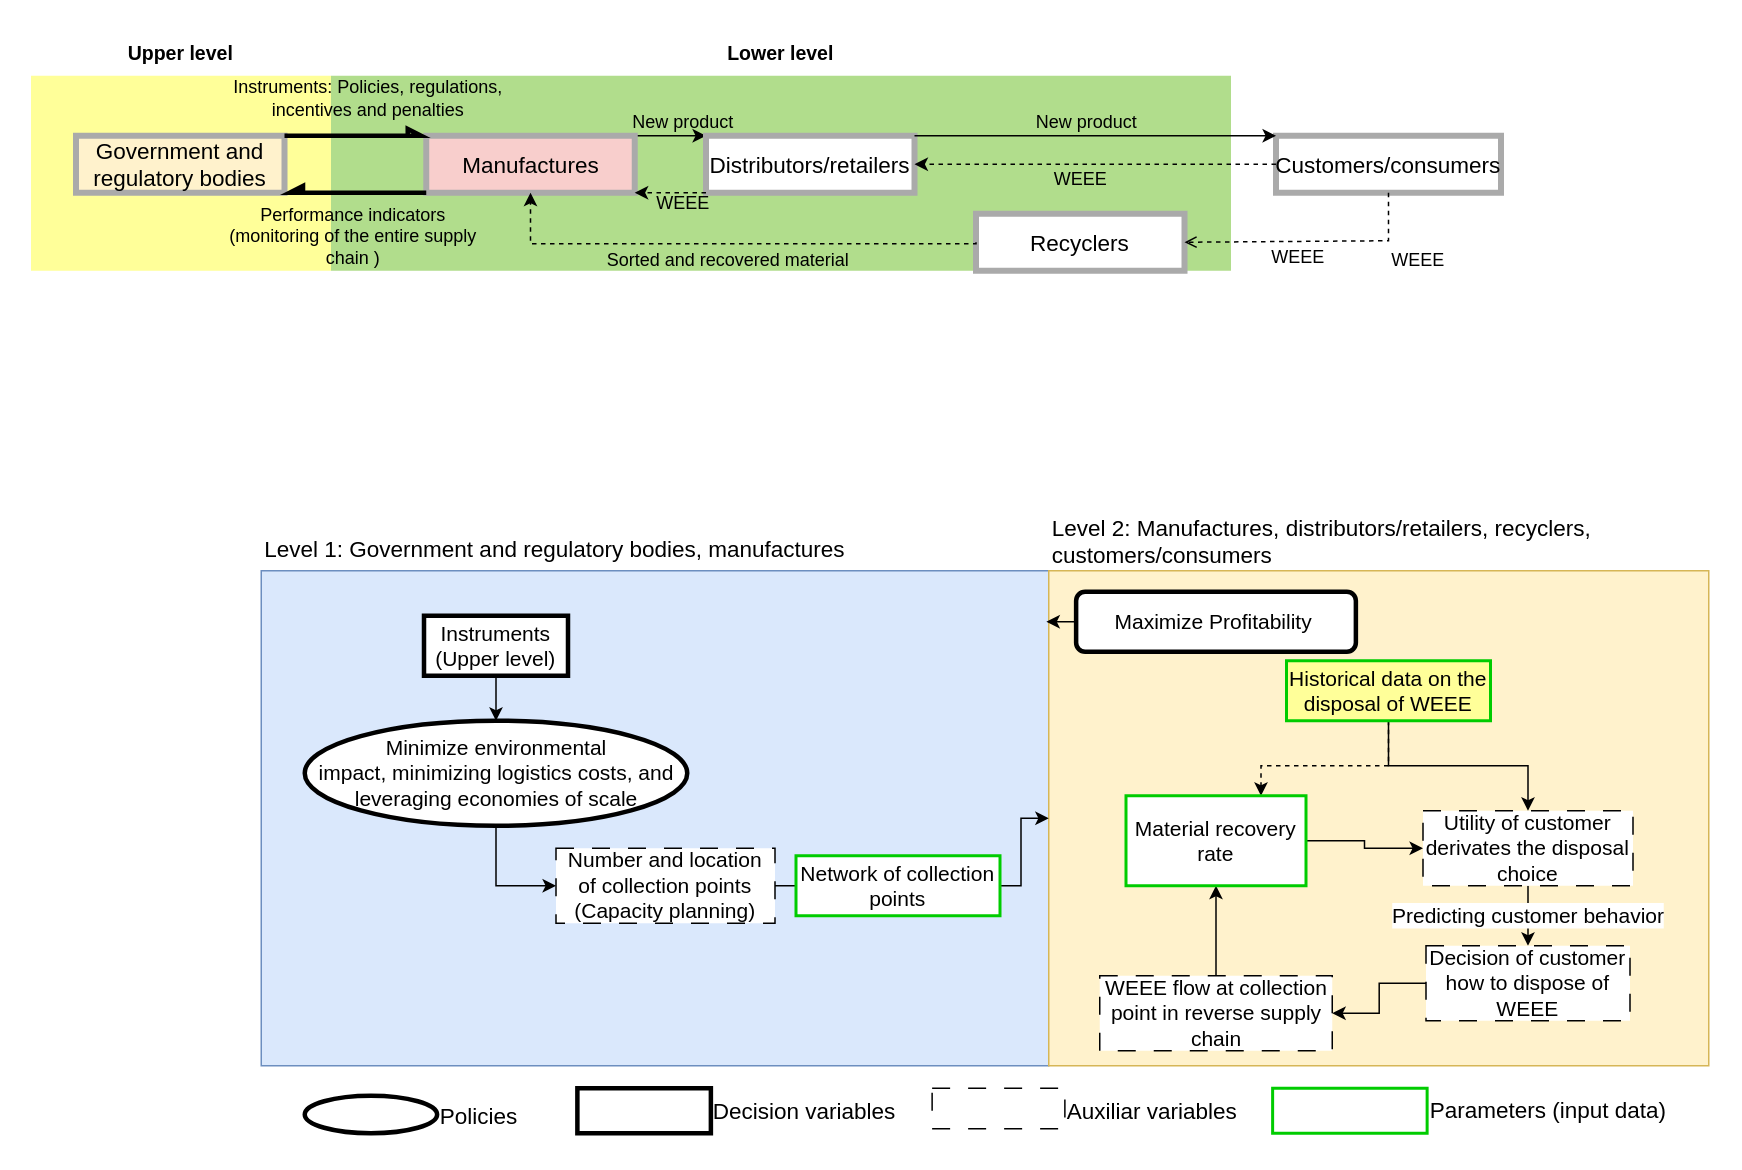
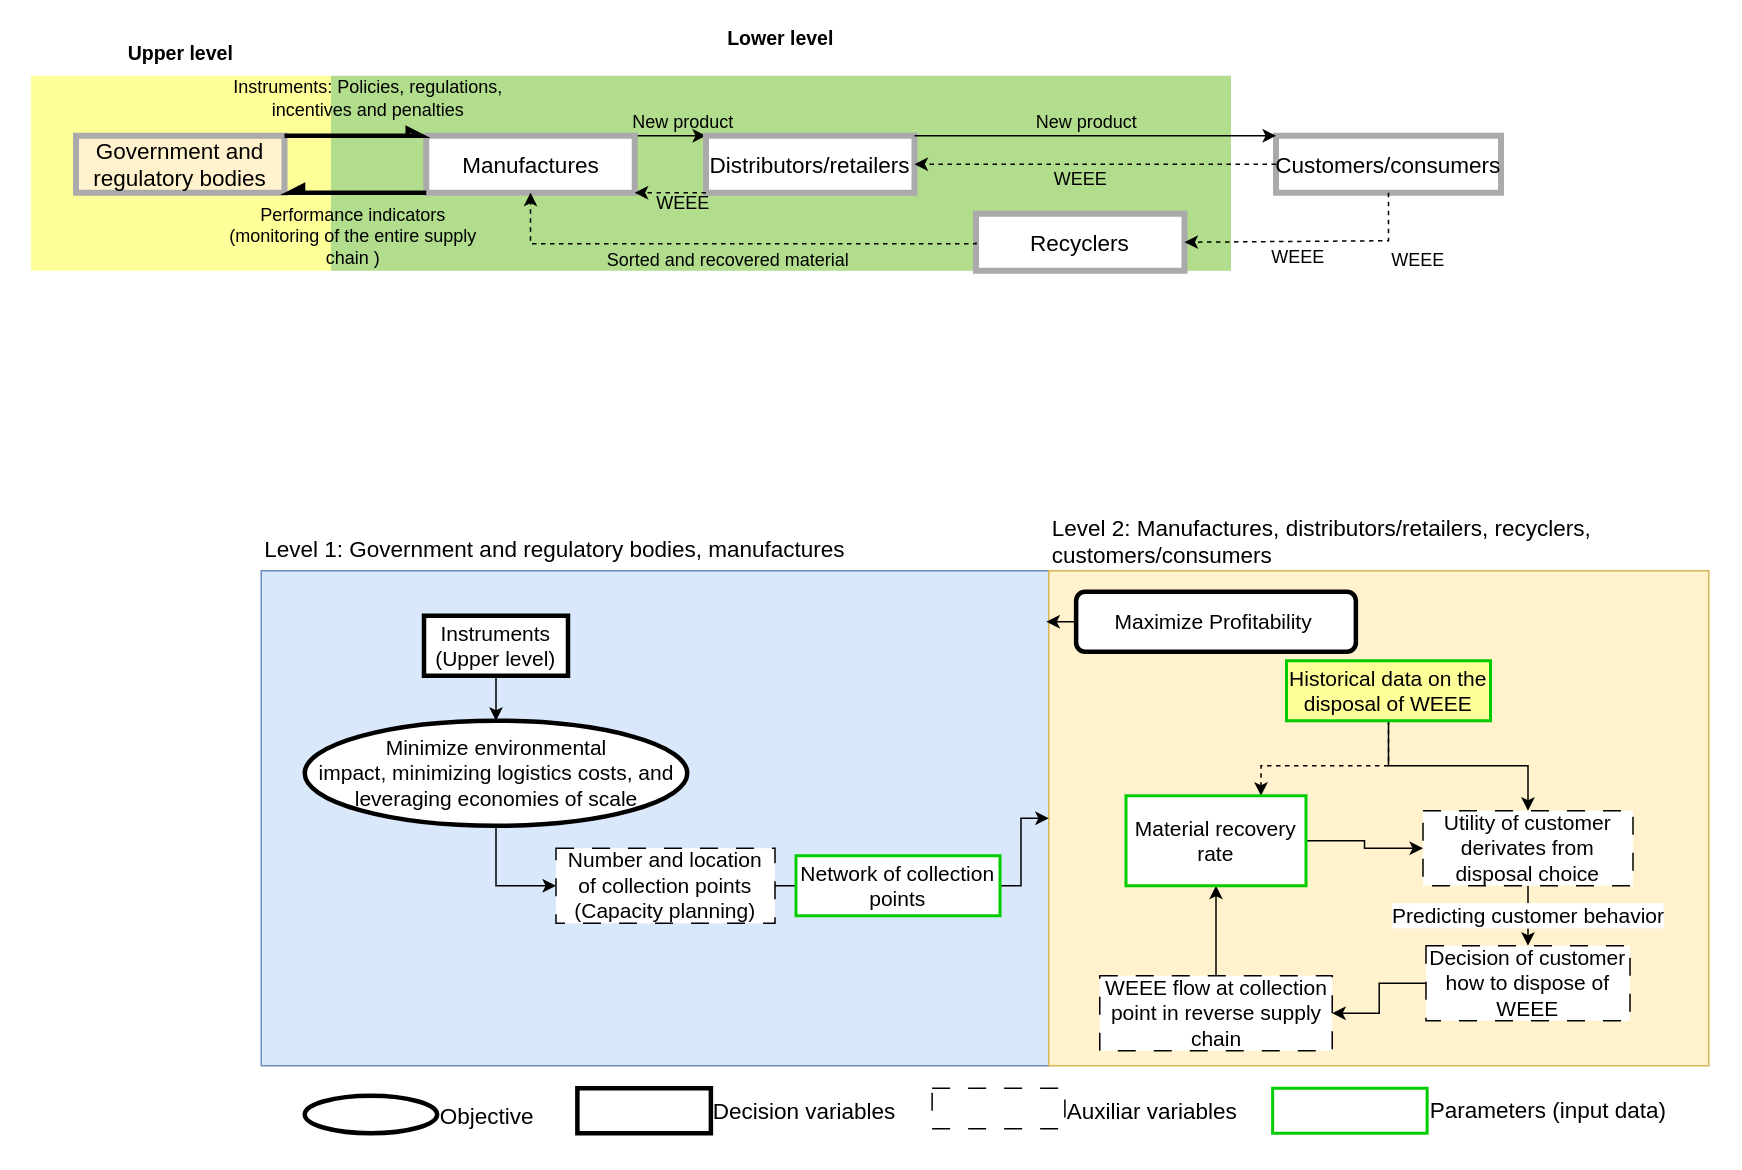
  <mxCell id="0" />
  <mxCell id="1" parent="0" />
  <mxCell id="2" value="" style="rounded=0;whiteSpace=wrap;html=1;strokeColor=#6c8ebf;fillColor=#dae8fc;fontSize=14;" parent="1" vertex="1"><mxGeometry x="173.5" y="380" width="525" height="330" as="geometry" /></mxCell>
  <mxCell id="3" value="" style="rounded=0;whiteSpace=wrap;html=1;strokeColor=#d6b656;fillColor=#fff2cc;fontSize=14;" parent="1" vertex="1"><mxGeometry x="698.5" y="380" width="440" height="330" as="geometry" /></mxCell>
  <mxCell id="4" value="" style="rounded=0;whiteSpace=wrap;html=1;strokeColor=none;fillColor=#b1dd8c;" parent="1" vertex="1"><mxGeometry x="220" y="50" width="600" height="130" as="geometry" /></mxCell>
  <mxCell id="5" value="" style="rounded=0;whiteSpace=wrap;html=1;strokeColor=none;fillColor=#FFFF99;" parent="1" vertex="1"><mxGeometry x="20" y="50" width="200" height="130" as="geometry" /></mxCell>
  <mxCell id="6" value="Government and regulatory bodies" style="rounded=0;whiteSpace=wrap;html=1;fontSize=15;strokeColor=#aaaaaa;strokeWidth=4;fillColor=#fff2cc;" parent="1" vertex="1"><mxGeometry x="50" y="90" width="139" height="38" as="geometry" /></mxCell>
  <mxCell id="7" value="" style="edgeStyle=orthogonalEdgeStyle;rounded=0;orthogonalLoop=1;jettySize=auto;html=1;entryX=0;entryY=0;entryDx=0;entryDy=0;exitX=1;exitY=0;exitDx=0;exitDy=0;" parent="1" source="8" target="9" edge="1"><mxGeometry relative="1" as="geometry"><Array as="points"><mxPoint x="440" y="90" /><mxPoint x="440" y="90" /></Array></mxGeometry></mxCell>
- <mxCell id="8" value="Manufactures" style="rounded=0;whiteSpace=wrap;html=1;fontSize=15;strokeColor=#aaaaaa;strokeWidth=4;fillColor=#f8cecc;" parent="1" vertex="1"><mxGeometry x="283.5" y="90" width="139" height="38" as="geometry" /></mxCell>
+ <mxCell id="8" value="Manufactures" style="rounded=0;whiteSpace=wrap;html=1;fontSize=15;strokeColor=#aaaaaa;strokeWidth=4;" parent="1" vertex="1"><mxGeometry x="283.5" y="90" width="139" height="38" as="geometry" /></mxCell>
  <mxCell id="9" value="Distributors/retailers" style="rounded=0;whiteSpace=wrap;html=1;fontSize=15;strokeColor=#aaaaaa;strokeWidth=4;" parent="1" vertex="1"><mxGeometry x="470" y="90" width="139" height="38" as="geometry" /></mxCell>
  <mxCell id="10" value="Recyclers" style="rounded=0;whiteSpace=wrap;html=1;fontSize=15;strokeColor=#AAAAAA;strokeWidth=4;" parent="1" vertex="1"><mxGeometry x="650" y="142" width="139" height="38" as="geometry" /></mxCell>
  <mxCell id="11" value="Customers/consumers" style="rounded=0;whiteSpace=wrap;html=1;fontSize=15;strokeColor=#AAAAAA;strokeWidth=4;" parent="1" vertex="1"><mxGeometry x="850" y="90" width="150" height="38" as="geometry" /></mxCell>
  <mxCell id="12" value="" style="edgeStyle=orthogonalEdgeStyle;rounded=0;orthogonalLoop=1;jettySize=auto;html=1;strokeWidth=3;endArrow=none;endFill=0;entryX=0;entryY=1;entryDx=0;entryDy=0;exitX=1;exitY=1;exitDx=0;exitDy=0;startArrow=async;startFill=1;" parent="1" source="6" target="8" edge="1"><mxGeometry relative="1" as="geometry"><mxPoint x="240" y="101" as="sourcePoint" /><mxPoint x="294" y="101" as="targetPoint" /><Array as="points"><mxPoint x="260" y="128" /><mxPoint x="260" y="128" /></Array></mxGeometry></mxCell>
  <mxCell id="13" value="" style="edgeStyle=orthogonalEdgeStyle;rounded=0;orthogonalLoop=1;jettySize=auto;html=1;strokeWidth=3;endArrow=async;endFill=0;entryX=0;entryY=0;entryDx=0;entryDy=0;exitX=1;exitY=0;exitDx=0;exitDy=0;" parent="1" source="6" target="8" edge="1"><mxGeometry relative="1" as="geometry"><mxPoint x="240" y="130" as="sourcePoint" /><mxPoint x="294" y="130" as="targetPoint" /><Array as="points"><mxPoint x="260" y="90" /><mxPoint x="260" y="90" /></Array></mxGeometry></mxCell>
  <mxCell id="14" value="" style="edgeStyle=orthogonalEdgeStyle;rounded=0;orthogonalLoop=1;jettySize=auto;html=1;entryX=1;entryY=1;entryDx=0;entryDy=0;dashed=1;exitX=0;exitY=1;exitDx=0;exitDy=0;" parent="1" source="9" target="8" edge="1"><mxGeometry relative="1" as="geometry"><mxPoint x="470" y="170" as="sourcePoint" /><mxPoint x="417.5" y="148" as="targetPoint" /><Array as="points"><mxPoint x="440" y="128" /><mxPoint x="440" y="128" /></Array></mxGeometry></mxCell>
  <mxCell id="15" value="" style="edgeStyle=orthogonalEdgeStyle;rounded=0;orthogonalLoop=1;jettySize=auto;html=1;entryX=1;entryY=0.5;entryDx=0;entryDy=0;dashed=1;exitX=0;exitY=0.5;exitDx=0;exitDy=0;" parent="1" source="11" target="9" edge="1"><mxGeometry relative="1" as="geometry"><mxPoint x="480" y="138" as="sourcePoint" /><mxPoint x="428" y="138" as="targetPoint" /><Array as="points"><mxPoint x="850" y="110" /></Array></mxGeometry></mxCell>
  <mxCell id="16" value="Instruments: Policies, regulations, incentives and penalties" style="text;html=1;align=center;verticalAlign=middle;whiteSpace=wrap;rounded=0;" parent="1" vertex="1"><mxGeometry x="150" y="50" width="190" height="30" as="geometry" /></mxCell>
  <mxCell id="17" value="New product" style="text;html=1;align=center;verticalAlign=middle;whiteSpace=wrap;rounded=0;" parent="1" vertex="1"><mxGeometry x="390" y="66" width="130" height="30" as="geometry" /></mxCell>
  <mxCell id="18" value="New product" style="text;html=1;align=center;verticalAlign=middle;whiteSpace=wrap;rounded=0;" parent="1" vertex="1"><mxGeometry x="659" y="66" width="130" height="30" as="geometry" /></mxCell>
  <mxCell id="19" value="WEEE" style="text;html=1;align=center;verticalAlign=middle;whiteSpace=wrap;rounded=0;" parent="1" vertex="1"><mxGeometry x="800" y="156" width="130" height="30" as="geometry" /></mxCell>
  <mxCell id="20" value="WEEE" style="text;html=1;align=center;verticalAlign=middle;whiteSpace=wrap;rounded=0;" parent="1" vertex="1"><mxGeometry x="390" y="120" width="130" height="30" as="geometry" /></mxCell>
  <mxCell id="21" value="" style="edgeStyle=orthogonalEdgeStyle;rounded=0;orthogonalLoop=1;jettySize=auto;html=1;entryX=0;entryY=0;entryDx=0;entryDy=0;exitX=1;exitY=0;exitDx=0;exitDy=0;" parent="1" source="9" target="11" edge="1"><mxGeometry relative="1" as="geometry"><mxPoint x="619" y="100" as="sourcePoint" /><mxPoint x="660" y="100" as="targetPoint" /><Array as="points"><mxPoint x="730" y="90" /><mxPoint x="730" y="90" /></Array></mxGeometry></mxCell>
- <mxCell id="22" value="" style="edgeStyle=orthogonalEdgeStyle;rounded=0;orthogonalLoop=1;jettySize=auto;html=1;entryX=1;entryY=0.5;entryDx=0;entryDy=0;dashed=1;exitX=0.5;exitY=1;exitDx=0;exitDy=0;endArrow=open;" parent="1" source="11" target="10" edge="1"><mxGeometry relative="1" as="geometry"><mxPoint x="660" y="138" as="sourcePoint" /><mxPoint x="619" y="138" as="targetPoint" /><Array as="points"><mxPoint x="925" y="160" /></Array></mxGeometry></mxCell>
+ <mxCell id="22" value="" style="edgeStyle=orthogonalEdgeStyle;rounded=0;orthogonalLoop=1;jettySize=auto;html=1;entryX=1;entryY=0.5;entryDx=0;entryDy=0;dashed=1;exitX=0.5;exitY=1;exitDx=0;exitDy=0;" parent="1" source="11" target="10" edge="1"><mxGeometry relative="1" as="geometry"><mxPoint x="660" y="138" as="sourcePoint" /><mxPoint x="619" y="138" as="targetPoint" /><Array as="points"><mxPoint x="925" y="160" /></Array></mxGeometry></mxCell>
  <mxCell id="23" value="WEEE" style="text;html=1;align=center;verticalAlign=middle;whiteSpace=wrap;rounded=0;" parent="1" vertex="1"><mxGeometry x="654.5" y="104" width="130" height="30" as="geometry" /></mxCell>
  <mxCell id="24" value="" style="edgeStyle=orthogonalEdgeStyle;rounded=0;orthogonalLoop=1;jettySize=auto;html=1;dashed=1;exitX=0;exitY=0.5;exitDx=0;exitDy=0;entryX=0.5;entryY=1;entryDx=0;entryDy=0;" parent="1" source="10" target="8" edge="1"><mxGeometry relative="1" as="geometry"><mxPoint x="610" y="180" as="sourcePoint" /><mxPoint x="353" y="130" as="targetPoint" /><Array as="points"><mxPoint x="650" y="162" /><mxPoint x="353" y="162" /></Array></mxGeometry></mxCell>
  <mxCell id="25" value="&lt;p style=&quot;text-align: start;&quot;&gt;Sorted and recovered material&lt;/p&gt;" style="text;html=1;align=center;verticalAlign=middle;whiteSpace=wrap;rounded=0;" parent="1" vertex="1"><mxGeometry x="370" y="158" width="230" height="30" as="geometry" /></mxCell>
  <mxCell id="26" value="&lt;p style=&quot;&quot;&gt;Performance indicators (monitoring of the entire supply chain )&lt;/p&gt;" style="text;html=1;align=center;verticalAlign=middle;whiteSpace=wrap;rounded=0;" parent="1" vertex="1"><mxGeometry x="150" y="142" width="170" height="30" as="geometry" /></mxCell>
- <mxCell id="27" value="Lower level" style="text;html=1;align=center;verticalAlign=middle;whiteSpace=wrap;rounded=0;fontStyle=1;fontSize=13;" parent="1" vertex="1"><mxGeometry x="455" y="20" width="130" height="30" as="geometry" /></mxCell>
+ <mxCell id="27" value="Lower level" style="text;html=1;align=center;verticalAlign=middle;whiteSpace=wrap;rounded=0;fontStyle=1;fontSize=13;" parent="1" vertex="1"><mxGeometry x="455" y="10" width="130" height="30" as="geometry" /></mxCell>
  <mxCell id="28" value="Upper level" style="text;html=1;align=center;verticalAlign=middle;whiteSpace=wrap;rounded=0;fontSize=13;fontStyle=1" parent="1" vertex="1"><mxGeometry x="55" y="20" width="130" height="30" as="geometry" /></mxCell>
  <mxCell id="29" value="WEEE" style="text;html=1;align=center;verticalAlign=middle;whiteSpace=wrap;rounded=0;" parent="1" vertex="1"><mxGeometry x="880" y="158" width="130" height="30" as="geometry" /></mxCell>
  <mxCell id="30" value="" style="edgeStyle=orthogonalEdgeStyle;rounded=0;orthogonalLoop=1;jettySize=auto;html=1;fontSize=14;" parent="1" source="31" target="33" edge="1"><mxGeometry relative="1" as="geometry" /></mxCell>
  <mxCell id="31" value="Instruments&lt;div style=&quot;font-size: 14px;&quot;&gt;(Upper level)&lt;/div&gt;" style="rounded=0;whiteSpace=wrap;html=1;fontSize=14;strokeWidth=3;" parent="1" vertex="1"><mxGeometry x="282" y="410" width="96" height="40" as="geometry" /></mxCell>
  <mxCell id="32" value="" style="edgeStyle=orthogonalEdgeStyle;rounded=0;orthogonalLoop=1;jettySize=auto;html=1;entryX=0;entryY=0.5;entryDx=0;entryDy=0;fontSize=14;" parent="1" source="33" target="35" edge="1"><mxGeometry relative="1" as="geometry"><Array as="points"><mxPoint x="330" y="590" /></Array></mxGeometry></mxCell>
  <mxCell id="33" value="&lt;p style=&quot;font-size: 14px;&quot;&gt;Minimize environmental impact,&amp;nbsp;minimizing logistics costs, and leveraging economies of scale&lt;/p&gt;" style="ellipse;whiteSpace=wrap;html=1;align=center;fontSize=14;strokeWidth=3;" parent="1" vertex="1"><mxGeometry x="202.5" y="480" width="255" height="70" as="geometry" /></mxCell>
  <mxCell id="34" value="" style="edgeStyle=orthogonalEdgeStyle;rounded=0;orthogonalLoop=1;jettySize=auto;html=1;endArrow=none;endFill=0;exitX=1;exitY=0.5;exitDx=0;exitDy=0;fontSize=14;" parent="1" source="35" target="37" edge="1"><mxGeometry relative="1" as="geometry"><Array as="points"><mxPoint x="540" y="590" /><mxPoint x="540" y="590" /></Array></mxGeometry></mxCell>
  <mxCell id="35" value="Number and location of collection points (Capacity planning)" style="rounded=0;whiteSpace=wrap;html=1;dashed=1;dashPattern=12 12;fontSize=14;" parent="1" vertex="1"><mxGeometry x="370" y="565" width="146" height="50" as="geometry" /></mxCell>
  <mxCell id="36" value="" style="edgeStyle=orthogonalEdgeStyle;rounded=0;orthogonalLoop=1;jettySize=auto;html=1;entryX=0;entryY=0.5;entryDx=0;entryDy=0;fontSize=14;" parent="1" source="37" target="3" edge="1"><mxGeometry relative="1" as="geometry"><Array as="points"><mxPoint x="608" y="590" /><mxPoint x="680" y="590" /><mxPoint x="680" y="545" /></Array></mxGeometry></mxCell>
  <mxCell id="37" value="Network of collection points" style="rounded=0;whiteSpace=wrap;html=1;strokeColor=#00CC00;strokeWidth=2;fontSize=14;" parent="1" vertex="1"><mxGeometry x="530" y="570" width="136" height="40" as="geometry" /></mxCell>
  <mxCell id="38" value="" style="edgeStyle=orthogonalEdgeStyle;rounded=0;orthogonalLoop=1;jettySize=auto;html=1;entryX=0.997;entryY=0.103;entryDx=0;entryDy=0;entryPerimeter=0;exitX=0;exitY=0.5;exitDx=0;exitDy=0;fontSize=14;" parent="1" source="39" target="2" edge="1"><mxGeometry relative="1" as="geometry"><Array as="points"><mxPoint x="744" y="414" /></Array></mxGeometry></mxCell>
  <mxCell id="39" value="&lt;p style=&quot;font-size: 14px;&quot;&gt;Maximize Profitability&amp;nbsp;&lt;/p&gt;" style="whiteSpace=wrap;html=1;align=center;fontSize=14;strokeWidth=3;rounded=1;" parent="1" vertex="1"><mxGeometry x="716.75" y="394" width="186.5" height="40" as="geometry" /></mxCell>
  <mxCell id="40" value="Predicting customer behavior" style="edgeStyle=orthogonalEdgeStyle;rounded=0;orthogonalLoop=1;jettySize=auto;html=1;fontSize=14;" parent="1" source="41" target="46" edge="1"><mxGeometry relative="1" as="geometry"><Array as="points"><mxPoint x="1018" y="620" /><mxPoint x="1018" y="620" /></Array></mxGeometry></mxCell>
- <mxCell id="41" value="Utility of customer derivates the disposal choice" style="rounded=0;whiteSpace=wrap;html=1;strokeWidth=1;strokeColor=#000000;fontSize=14;dashed=1;dashPattern=12 12;" parent="1" vertex="1"><mxGeometry x="948" y="540" width="140" height="50" as="geometry" /></mxCell>
+ <mxCell id="41" value="Utility of customer derivates from disposal choice" style="rounded=0;whiteSpace=wrap;html=1;strokeWidth=1;strokeColor=#000000;fontSize=14;dashed=1;dashPattern=12 12;" parent="1" vertex="1"><mxGeometry x="948" y="540" width="140" height="50" as="geometry" /></mxCell>
  <mxCell id="42" value="" style="edgeStyle=orthogonalEdgeStyle;rounded=0;orthogonalLoop=1;jettySize=auto;html=1;fontSize=14;" parent="1" source="44" target="41" edge="1"><mxGeometry relative="1" as="geometry" /></mxCell>
  <mxCell id="43" style="edgeStyle=orthogonalEdgeStyle;rounded=0;orthogonalLoop=1;jettySize=auto;html=1;entryX=0.75;entryY=0;entryDx=0;entryDy=0;fontSize=14;dashed=1;" parent="1" source="44" target="50" edge="1"><mxGeometry relative="1" as="geometry"><Array as="points"><mxPoint x="925" y="510" /><mxPoint x="840" y="510" /></Array></mxGeometry></mxCell>
  <mxCell id="44" value="&lt;p style=&quot;font-size: 14px;&quot;&gt;Historical data on the disposal of WEEE&lt;/p&gt;" style="rounded=0;whiteSpace=wrap;html=1;strokeColor=#00CC00;strokeWidth=2;align=center;fontSize=14;fillColor=#ffff99;" parent="1" vertex="1"><mxGeometry x="857" y="440" width="136" height="40" as="geometry" /></mxCell>
  <mxCell id="45" value="" style="edgeStyle=orthogonalEdgeStyle;rounded=0;orthogonalLoop=1;jettySize=auto;html=1;fontSize=14;" parent="1" source="46" target="48" edge="1"><mxGeometry relative="1" as="geometry" /></mxCell>
  <mxCell id="46" value="Decision of customer how to dispose of WEEE" style="rounded=0;whiteSpace=wrap;html=1;dashed=1;dashPattern=12 12;fontSize=14;" parent="1" vertex="1"><mxGeometry x="950" y="630" width="136" height="50" as="geometry" /></mxCell>
  <mxCell id="47" value="" style="edgeStyle=orthogonalEdgeStyle;rounded=0;orthogonalLoop=1;jettySize=auto;html=1;fontSize=14;" parent="1" source="48" target="50" edge="1"><mxGeometry relative="1" as="geometry" /></mxCell>
  <mxCell id="48" value="WEEE flow at collection point in reverse supply chain" style="rounded=0;whiteSpace=wrap;html=1;dashed=1;dashPattern=12 12;fontSize=14;" parent="1" vertex="1"><mxGeometry x="732.5" y="650" width="155" height="50" as="geometry" /></mxCell>
  <mxCell id="49" value="" style="edgeStyle=orthogonalEdgeStyle;rounded=0;orthogonalLoop=1;jettySize=auto;html=1;fontSize=14;" parent="1" source="50" target="41" edge="1"><mxGeometry relative="1" as="geometry" /></mxCell>
  <mxCell id="50" value="Material recovery rate" style="whiteSpace=wrap;html=1;strokeColor=#00CC00;rounded=0;strokeWidth=2;fontSize=14;" parent="1" vertex="1"><mxGeometry x="750" y="530" width="120" height="60" as="geometry" /></mxCell>
  <mxCell id="51" value="Level 1: Government and regulatory bodies, manufactures" style="text;html=1;align=left;verticalAlign=middle;whiteSpace=wrap;rounded=0;fontStyle=0;fontSize=15;" parent="1" vertex="1"><mxGeometry x="173.5" y="350" width="515" height="30" as="geometry" /></mxCell>
  <mxCell id="52" value="Level 2: Manufactures, distributors/retailers, recyclers, customers/consumers" style="text;html=1;align=left;verticalAlign=middle;whiteSpace=wrap;rounded=0;fontStyle=0;fontSize=15;" parent="1" vertex="1"><mxGeometry x="699.25" y="335" width="410.75" height="50" as="geometry" /></mxCell>
  <mxCell id="53" value="" style="rounded=0;whiteSpace=wrap;html=1;strokeColor=#00CC00;strokeWidth=2;fontSize=14;" parent="1" vertex="1"><mxGeometry x="847.75" y="725" width="103" height="30" as="geometry" /></mxCell>
  <mxCell id="54" value="Parameters (input data)" style="text;html=1;align=left;verticalAlign=middle;whiteSpace=wrap;rounded=0;fontStyle=0;fontSize=15;" parent="1" vertex="1"><mxGeometry x="951.25" y="723.5" width="175" height="30" as="geometry" /></mxCell>
  <mxCell id="55" value="" style="rounded=0;whiteSpace=wrap;html=1;dashed=1;dashPattern=12 12;fontSize=14;" parent="1" vertex="1"><mxGeometry x="620.75" y="725" width="88.5" height="27" as="geometry" /></mxCell>
  <mxCell id="56" value="Auxiliar variables" style="text;html=1;align=left;verticalAlign=middle;whiteSpace=wrap;rounded=0;fontStyle=0;fontSize=15;" parent="1" vertex="1"><mxGeometry x="709.25" y="725" width="175" height="30" as="geometry" /></mxCell>
  <mxCell id="57" value="&lt;p style=&quot;font-size: 14px;&quot;&gt;&lt;br&gt;&lt;/p&gt;" style="ellipse;whiteSpace=wrap;html=1;align=center;fontSize=14;strokeWidth=3;" parent="1" vertex="1"><mxGeometry x="202.5" y="730" width="88.25" height="25" as="geometry" /></mxCell>
- <mxCell id="58" value="Policies" style="text;html=1;align=left;verticalAlign=middle;whiteSpace=wrap;rounded=0;fontStyle=0;fontSize=15;" parent="1" vertex="1"><mxGeometry x="290.75" y="727.5" width="100" height="30" as="geometry" /></mxCell>
+ <mxCell id="58" value="Objective" style="text;html=1;align=left;verticalAlign=middle;whiteSpace=wrap;rounded=0;fontStyle=0;fontSize=15;" parent="1" vertex="1"><mxGeometry x="290.75" y="727.5" width="100" height="30" as="geometry" /></mxCell>
  <mxCell id="59" value="" style="rounded=0;whiteSpace=wrap;html=1;fontSize=14;strokeWidth=3;" parent="1" vertex="1"><mxGeometry x="384.25" y="725" width="89" height="30" as="geometry" /></mxCell>
  <mxCell id="60" value="Decision variables" style="text;html=1;align=left;verticalAlign=middle;whiteSpace=wrap;rounded=0;fontStyle=0;fontSize=15;" parent="1" vertex="1"><mxGeometry x="473.25" y="725" width="147.5" height="30" as="geometry" /></mxCell>
